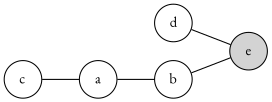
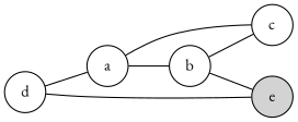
  graph {
    fontname="EB Garamond"
    rankdir=LR
    node [fontname="EB Garamond" shape=circle]
    edge [fontname="EB Garamond"]
    a
    b
    c
    e [style=filled]
    d
    a -- b
+   b -- c
    b -- e
    c -- a
+   d -- a
    d -- e
  }
